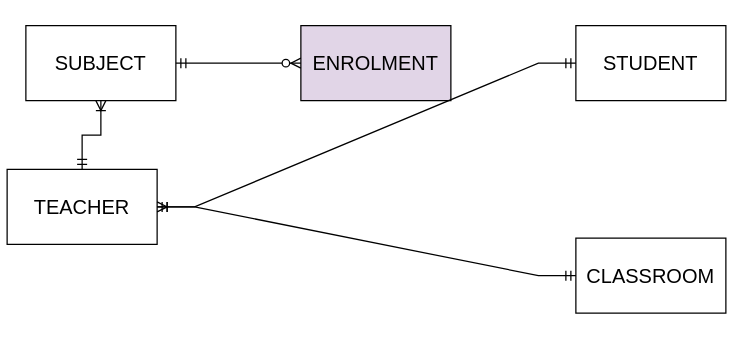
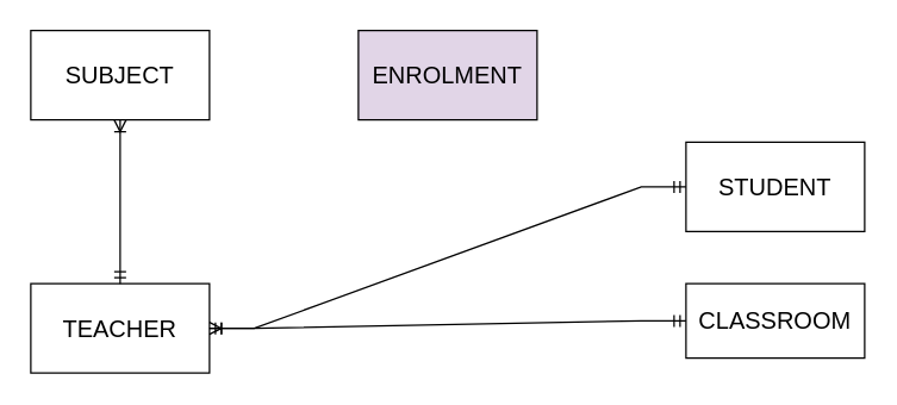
  <mxCell id="0" />
  <mxCell id="1" parent="0" />
  <mxCell id="2" value="&lt;font style=&quot;font-size: 16px;&quot;&gt;SUBJECT&lt;/font&gt;" style="rounded=0;whiteSpace=wrap;html=1;" parent="1" vertex="1"><mxGeometry x="20" y="20" width="120" height="60" as="geometry" /></mxCell>
- <mxCell id="3" value="&lt;font style=&quot;font-size: 16px;&quot;&gt;STUDENT&lt;/font&gt;" style="rounded=0;whiteSpace=wrap;html=1;" parent="1" vertex="1"><mxGeometry x="460" y="20" width="120" height="60" as="geometry" /></mxCell>
- <mxCell id="4" value="&lt;font style=&quot;font-size: 16px;&quot;&gt;TEACHER&lt;/font&gt;" style="rounded=0;whiteSpace=wrap;html=1;" parent="1" vertex="1"><mxGeometry x="5" y="135" width="120" height="60" as="geometry" /></mxCell>
- <mxCell id="5" value="&lt;font style=&quot;font-size: 16px;&quot;&gt;CLASSROOM&lt;/font&gt;" style="rounded=0;whiteSpace=wrap;html=1;" parent="1" vertex="1"><mxGeometry x="460" y="190" width="120" height="60" as="geometry" /></mxCell>
+ <mxCell id="3" value="&lt;font style=&quot;font-size: 16px;&quot;&gt;STUDENT&lt;/font&gt;" style="rounded=0;whiteSpace=wrap;html=1;" parent="1" vertex="1"><mxGeometry x="460" y="95" width="120" height="60" as="geometry" /></mxCell>
+ <mxCell id="4" value="&lt;font style=&quot;font-size: 16px;&quot;&gt;TEACHER&lt;/font&gt;" style="rounded=0;whiteSpace=wrap;html=1;" parent="1" vertex="1"><mxGeometry x="20" y="190" width="120" height="60" as="geometry" /></mxCell>
+ <mxCell id="5" value="&lt;font style=&quot;font-size: 16px;&quot;&gt;CLASSROOM&lt;/font&gt;" style="rounded=0;whiteSpace=wrap;html=1;" parent="1" vertex="1"><mxGeometry x="460" y="190" width="120" height="50" as="geometry" /></mxCell>
  <mxCell id="6" value="&lt;font style=&quot;font-size: 16px;&quot;&gt;ENROLMENT&lt;/font&gt;" style="rounded=0;whiteSpace=wrap;html=1;fillColor=#e1d5e7;" parent="1" vertex="1"><mxGeometry x="240" y="20" width="120" height="60" as="geometry" /></mxCell>
- <mxCell id="7" value="" style="edgeStyle=entityRelationEdgeStyle;fontSize=12;html=1;endArrow=ERzeroToMany;startArrow=ERmandOne;rounded=0;exitX=1;exitY=0.5;exitDx=0;exitDy=0;entryX=0;entryY=0.5;entryDx=0;entryDy=0;" parent="1" source="2" target="6" edge="1"><mxGeometry width="100" height="100" relative="1" as="geometry"><mxPoint x="180" y="150" as="sourcePoint" /><mxPoint x="280" y="50" as="targetPoint" /></mxGeometry></mxCell>
  <mxCell id="8" value="" style="edgeStyle=entityRelationEdgeStyle;fontSize=12;html=1;endArrow=ERoneToMany;startArrow=ERmandOne;rounded=0;exitX=0;exitY=0.5;exitDx=0;exitDy=0;" parent="1" source="3" target="4" edge="1"><mxGeometry width="100" height="100" relative="1" as="geometry"><mxPoint x="180" y="150" as="sourcePoint" /><mxPoint x="350" y="110" as="targetPoint" /></mxGeometry></mxCell>
  <mxCell id="9" value="" style="edgeStyle=orthogonalEdgeStyle;fontSize=12;html=1;endArrow=ERoneToMany;startArrow=ERmandOne;rounded=0;exitX=0.5;exitY=0;exitDx=0;exitDy=0;entryX=0.5;entryY=1;entryDx=0;entryDy=0;" parent="1" source="4" target="2" edge="1"><mxGeometry width="100" height="100" relative="1" as="geometry"><mxPoint x="180" y="150" as="sourcePoint" /><mxPoint x="280" y="50" as="targetPoint" /></mxGeometry></mxCell>
  <mxCell id="10" value="" style="edgeStyle=entityRelationEdgeStyle;fontSize=12;html=1;endArrow=ERmandOne;startArrow=ERmandOne;rounded=0;exitX=1;exitY=0.5;exitDx=0;exitDy=0;entryX=0;entryY=0.5;entryDx=0;entryDy=0;" parent="1" source="4" target="5" edge="1"><mxGeometry width="100" height="100" relative="1" as="geometry"><mxPoint x="180" y="150" as="sourcePoint" /><mxPoint x="280" y="50" as="targetPoint" /></mxGeometry></mxCell>
